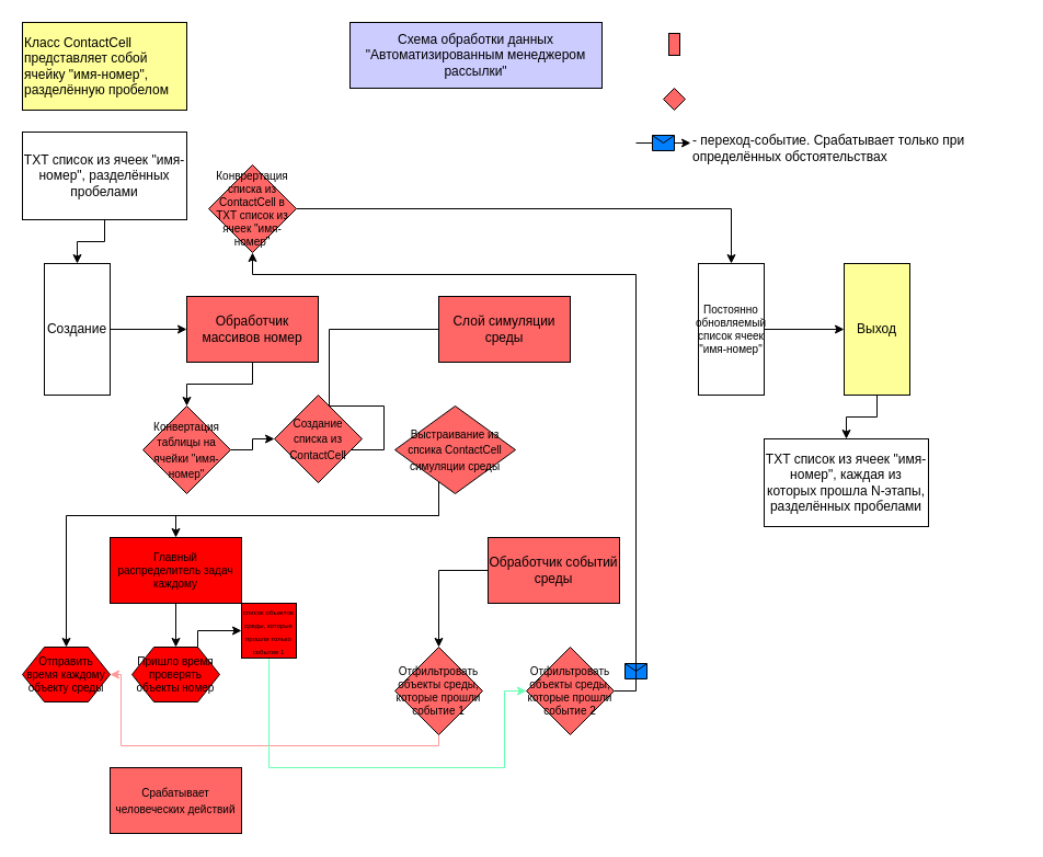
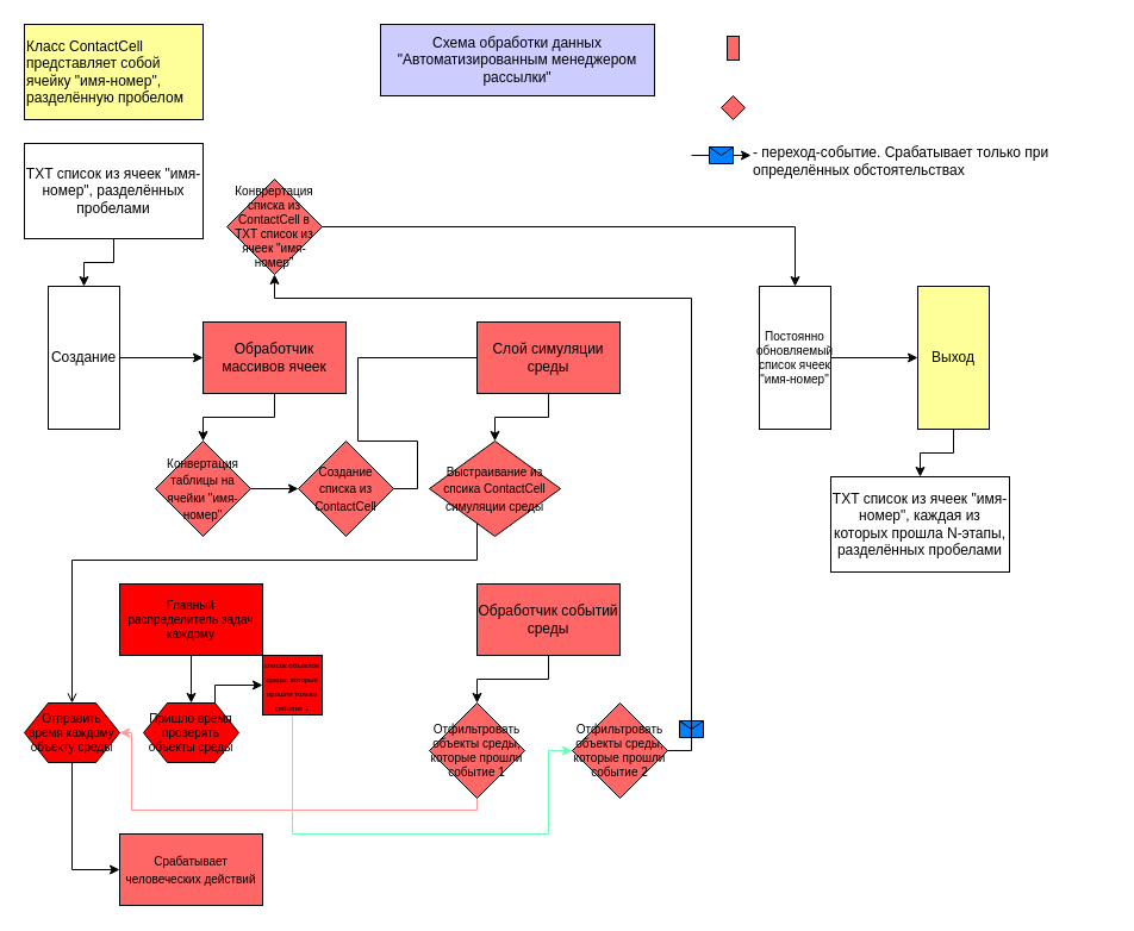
  <mxCell id="0" />
  <mxCell id="1" parent="0" />
  <mxCell id="2" value="Схема обработки данных &quot;Автоматизированным менеджером рассылки&quot;" style="text;html=1;strokeColor=default;fillColor=#CCCCFF;align=center;verticalAlign=middle;whiteSpace=wrap;rounded=0;" vertex="1" parent="1"><mxGeometry x="319" width="230" height="60" as="geometry" y="20" /></mxCell>
  <mxCell id="3" style="edgeStyle=orthogonalEdgeStyle;rounded=0;orthogonalLoop=1;jettySize=auto;html=1;entryX=0;entryY=0.5;entryDx=0;entryDy=0;" edge="1" parent="1" source="4" target="12"><mxGeometry relative="1" as="geometry" /></mxCell>
  <mxCell id="4" value="Создание" style="rounded=0;whiteSpace=wrap;html=1;" vertex="1" parent="1"><mxGeometry x="40" y="240" width="60" height="120" as="geometry" /></mxCell>
  <mxCell id="5" style="edgeStyle=orthogonalEdgeStyle;rounded=0;orthogonalLoop=1;jettySize=auto;html=1;entryX=0.5;entryY=0;entryDx=0;entryDy=0;" edge="1" parent="1" source="6" target="9"><mxGeometry relative="1" as="geometry" /></mxCell>
  <mxCell id="6" value="Выход" style="rounded=0;whiteSpace=wrap;html=1;fillColor=#ffff99;" vertex="1" parent="1"><mxGeometry x="770" y="240" width="60" height="120" as="geometry" /></mxCell>
  <mxCell id="7" style="edgeStyle=orthogonalEdgeStyle;rounded=0;orthogonalLoop=1;jettySize=auto;html=1;entryX=0.5;entryY=0;entryDx=0;entryDy=0;" edge="1" parent="1" source="8" target="4"><mxGeometry relative="1" as="geometry"><Array as="points"><mxPoint x="95" y="220" /><mxPoint x="70" y="220" /></Array></mxGeometry></mxCell>
  <mxCell id="8" value="TXT список из ячеек &quot;имя-номер&quot;, разделённых пробелами" style="rounded=0;whiteSpace=wrap;html=1;" vertex="1" parent="1"><mxGeometry y="120" width="150" height="80" as="geometry" x="20" /></mxCell>
  <mxCell id="9" value="TXT список из ячеек &quot;имя-номер&quot;, каждая из которых прошла N-этапы, разделённых пробелами" style="rounded=0;whiteSpace=wrap;html=1;" vertex="1" parent="1"><mxGeometry x="697" y="400" width="150" height="80" as="geometry" /></mxCell>
  <mxCell id="10" value="Класс ContactCell представляет собой ячейку &quot;имя-номер&quot;, разделённую пробелом" style="rounded=0;whiteSpace=wrap;html=1;align=left;gradientColor=none;fillColor=#FFFF99;" vertex="1" parent="1"><mxGeometry width="150" height="80" as="geometry" x="20" y="20" /></mxCell>
  <mxCell id="11" style="edgeStyle=orthogonalEdgeStyle;rounded=0;orthogonalLoop=1;jettySize=auto;html=1;fontSize=10;" edge="1" parent="1" source="12" target="16"><mxGeometry relative="1" as="geometry" /></mxCell>
- <mxCell id="12" value="Обработчик массивов номер" style="rounded=0;whiteSpace=wrap;html=1;strokeColor=default;fillColor=#FF6666;gradientColor=none;" vertex="1" parent="1"><mxGeometry x="170" y="270" width="120" height="60" as="geometry" /></mxCell>
+ <mxCell id="12" value="Обработчик массивов ячеек" style="rounded=0;whiteSpace=wrap;html=1;strokeColor=default;fillColor=#FF6666;gradientColor=none;" vertex="1" parent="1"><mxGeometry x="170" y="270" width="120" height="60" as="geometry" /></mxCell>
  <mxCell id="13" value="" style="rounded=0;whiteSpace=wrap;html=1;strokeColor=default;fillColor=#FF6666;gradientColor=none;" vertex="1" parent="1"><mxGeometry x="610" y="30" width="10" height="20" as="geometry" /></mxCell>
  <mxCell id="14" value="" style="rhombus;whiteSpace=wrap;html=1;strokeColor=default;fillColor=#FF6666;gradientColor=none;" vertex="1" parent="1"><mxGeometry x="605" y="80" width="20" height="20" as="geometry" /></mxCell>
  <mxCell id="15" style="edgeStyle=orthogonalEdgeStyle;rounded=0;orthogonalLoop=1;jettySize=auto;html=1;fontSize=10;" edge="1" parent="1" source="16" target="18"><mxGeometry relative="1" as="geometry" /></mxCell>
  <mxCell id="16" value="&lt;font style=&quot;font-size: 10px;&quot;&gt;Конвертация таблицы на ячейки &quot;имя-номер&quot;&lt;/font&gt;" style="rhombus;whiteSpace=wrap;html=1;strokeColor=default;fillColor=#FF6666;gradientColor=none;" vertex="1" parent="1"><mxGeometry x="130" y="370" width="80" height="80" as="geometry" /></mxCell>
  <mxCell id="17" style="edgeStyle=orthogonalEdgeStyle;rounded=0;orthogonalLoop=1;jettySize=auto;html=1;fontSize=10;entryX=0;entryY=0.5;entryDx=0;entryDy=0;endArrow=none;" edge="1" parent="1" source="18" target="20"><mxGeometry relative="1" as="geometry"><mxPoint x="310" y="300" as="targetPoint" /><Array as="points"><mxPoint x="350" y="410" /><mxPoint x="350" y="370" /><mxPoint x="300" y="370" /><mxPoint x="300" y="300" /></Array></mxGeometry></mxCell>
- <mxCell id="18" value="&lt;font style=&quot;font-size: 10px;&quot;&gt;Создание списка из ContactCell&lt;/font&gt;" style="rhombus;whiteSpace=wrap;html=1;strokeColor=default;fillColor=#FF6666;gradientColor=none;" vertex="1" parent="1"><mxGeometry x="250" y="360" width="80" height="80" as="geometry" /></mxCell>
+ <mxCell id="18" value="&lt;font style=&quot;font-size: 10px;&quot;&gt;Создание списка из ContactCell&lt;/font&gt;" style="rhombus;whiteSpace=wrap;html=1;strokeColor=default;fillColor=#FF6666;gradientColor=none;" vertex="1" parent="1"><mxGeometry x="250" y="370" width="80" height="80" as="geometry" /></mxCell>
+ <mxCell id="19" style="edgeStyle=orthogonalEdgeStyle;rounded=0;orthogonalLoop=1;jettySize=auto;html=1;entryX=0.5;entryY=0;entryDx=0;entryDy=0;fontSize=10;" edge="1" parent="1" source="20" target="27"><mxGeometry relative="1" as="geometry" /></mxCell>
  <mxCell id="20" value="&lt;font style=&quot;font-size: 12px;&quot;&gt;Слой симуляции среды&lt;/font&gt;" style="rounded=0;whiteSpace=wrap;html=1;strokeColor=default;fontSize=10;fillColor=#FF6666;gradientColor=none;" vertex="1" parent="1"><mxGeometry x="400" y="270" width="120" height="60" as="geometry" /></mxCell>
  <mxCell id="21" value="" style="endArrow=classic;html=1;rounded=0;fontSize=10;" edge="1" parent="1"><mxGeometry relative="1" as="geometry"><mxPoint x="580" y="130" as="sourcePoint" /><mxPoint x="630" y="130" as="targetPoint" /></mxGeometry></mxCell>
  <mxCell id="22" value="" style="shape=message;html=1;outlineConnect=0;strokeColor=default;fontSize=10;fillColor=#007FFF;gradientColor=none;" vertex="1" parent="21"><mxGeometry width="20" height="14" relative="1" as="geometry"><mxPoint x="-10" y="-7" as="offset" /></mxGeometry></mxCell>
  <mxCell id="23" value="" style="shape=message;html=1;outlineConnect=0;strokeColor=default;fontSize=10;fillColor=#007FFF;gradientColor=none;" vertex="1" parent="21"><mxGeometry width="20" height="14" relative="1" as="geometry"><mxPoint x="-35" y="475" as="offset" /></mxGeometry></mxCell>
  <mxCell id="24" value="&lt;font style=&quot;font-size: 12px;&quot;&gt;- переход-событие. Срабатывает только при определённых обстоятельствах&lt;/font&gt;" style="text;html=1;strokeColor=none;fillColor=none;align=left;verticalAlign=middle;whiteSpace=wrap;rounded=0;fontSize=10;" vertex="1" parent="1"><mxGeometry x="630" y="120" width="300" height="30" as="geometry" /></mxCell>
- <mxCell id="25" style="edgeStyle=orthogonalEdgeStyle;rounded=0;orthogonalLoop=1;jettySize=auto;html=1;entryX=0.5;entryY=0;entryDx=0;entryDy=0;fontSize=10;" edge="1" parent="1" source="27" target="40"><mxGeometry relative="1" as="geometry"><Array as="points"><mxPoint x="400" y="470" /><mxPoint x="60" y="470" /></Array></mxGeometry></mxCell>
- <mxCell id="26" style="edgeStyle=orthogonalEdgeStyle;rounded=0;orthogonalLoop=1;jettySize=auto;html=1;entryX=0.5;entryY=0;entryDx=0;entryDy=0;fontSize=10;" edge="1" parent="1" source="27" target="38"><mxGeometry relative="1" as="geometry"><Array as="points"><mxPoint x="400" y="470" /><mxPoint x="160" y="470" /></Array></mxGeometry></mxCell>
+ <mxCell id="25" style="edgeStyle=orthogonalEdgeStyle;rounded=0;orthogonalLoop=1;jettySize=auto;html=1;entryX=0.5;entryY=0;entryDx=0;entryDy=0;fontSize=10;endArrow=open;" edge="1" parent="1" source="27" target="40"><mxGeometry relative="1" as="geometry"><Array as="points"><mxPoint x="400" y="470" /><mxPoint x="60" y="470" /></Array></mxGeometry></mxCell>
  <mxCell id="27" value="&lt;font style=&quot;font-size: 10px;&quot;&gt;Выстраивание из спсика ContactCell симуляции среды&lt;/font&gt;" style="rhombus;whiteSpace=wrap;html=1;strokeColor=default;fontSize=12;fillColor=#FF6666;gradientColor=none;" vertex="1" parent="1"><mxGeometry x="360" y="370" width="110" height="80" as="geometry" /></mxCell>
  <mxCell id="28" style="edgeStyle=orthogonalEdgeStyle;rounded=0;orthogonalLoop=1;jettySize=auto;html=1;entryX=0.5;entryY=0;entryDx=0;entryDy=0;fontSize=10;" edge="1" parent="1" source="29" target="32"><mxGeometry relative="1" as="geometry" /></mxCell>
- <mxCell id="29" value="&lt;font style=&quot;font-size: 12px;&quot;&gt;Обработчик событий среды&lt;/font&gt;" style="rounded=0;whiteSpace=wrap;html=1;strokeColor=default;fontSize=10;fillColor=#FF6666;gradientColor=none;" vertex="1" parent="1"><mxGeometry x="445" y="490" width="120" height="60" as="geometry" /></mxCell>
+ <mxCell id="29" value="&lt;font style=&quot;font-size: 12px;&quot;&gt;Обработчик событий среды&lt;/font&gt;" style="rounded=0;whiteSpace=wrap;html=1;strokeColor=default;fontSize=10;fillColor=#FF6666;gradientColor=none;" vertex="1" parent="1"><mxGeometry x="400" y="490" width="120" height="60" as="geometry" /></mxCell>
  <mxCell id="30" value="&lt;font style=&quot;font-size: 10px;&quot;&gt;Срабатывает человеческих действий&lt;/font&gt;" style="rounded=0;whiteSpace=wrap;html=1;strokeColor=default;fontSize=12;fillColor=#FF6666;gradientColor=none;" vertex="1" parent="1"><mxGeometry x="100" y="700" width="120" height="60" as="geometry" /></mxCell>
  <mxCell id="31" style="edgeStyle=orthogonalEdgeStyle;rounded=0;orthogonalLoop=1;jettySize=auto;html=1;fontSize=6;entryX=1;entryY=0.5;entryDx=0;entryDy=0;strokeColor=#FF9999;" edge="1" parent="1" source="32" target="40"><mxGeometry relative="1" as="geometry"><mxPoint x="110" y="620" as="targetPoint" /><Array as="points"><mxPoint x="400" y="680" /><mxPoint x="110" y="680" /><mxPoint x="110" y="615" /></Array></mxGeometry></mxCell>
  <mxCell id="32" value="Отфильтровать объекты среды, которые прошли событие 1" style="rhombus;whiteSpace=wrap;html=1;strokeColor=default;fontSize=10;fillColor=#FF6666;gradientColor=none;" vertex="1" parent="1"><mxGeometry x="360" y="590" width="80" height="80" as="geometry" /></mxCell>
  <mxCell id="33" style="edgeStyle=orthogonalEdgeStyle;rounded=0;orthogonalLoop=1;jettySize=auto;html=1;strokeColor=#000000;fontSize=10;entryX=0.5;entryY=1;entryDx=0;entryDy=0;" edge="1" parent="1" source="34" target="46"><mxGeometry relative="1" as="geometry"><Array as="points"><mxPoint x="580" y="630" /><mxPoint x="580" y="250" /><mxPoint x="230" y="250" /></Array></mxGeometry></mxCell>
  <mxCell id="34" value="Отфильтровать объекты среды, которые прошли событие 2" style="rhombus;whiteSpace=wrap;html=1;strokeColor=default;fontSize=10;fillColor=#FF6666;gradientColor=none;" vertex="1" parent="1"><mxGeometry x="480" y="590" width="80" height="80" as="geometry" /></mxCell>
  <mxCell id="35" style="edgeStyle=orthogonalEdgeStyle;rounded=0;orthogonalLoop=1;jettySize=auto;html=1;entryX=0;entryY=0.5;entryDx=0;entryDy=0;fontSize=10;" edge="1" parent="1" source="36" target="6"><mxGeometry relative="1" as="geometry" /></mxCell>
  <mxCell id="36" value="Постоянно обновляемый список ячеек &quot;имя-номер&quot;" style="rounded=0;whiteSpace=wrap;html=1;strokeColor=default;fontSize=10;fillColor=#FFFFFF;gradientColor=none;" vertex="1" parent="1"><mxGeometry x="637" y="240" width="60" height="120" as="geometry" /></mxCell>
  <mxCell id="37" style="edgeStyle=orthogonalEdgeStyle;rounded=0;orthogonalLoop=1;jettySize=auto;html=1;entryX=0.5;entryY=0;entryDx=0;entryDy=0;fontSize=10;" edge="1" parent="1" source="38" target="42"><mxGeometry relative="1" as="geometry" /></mxCell>
  <mxCell id="38" value="Главный распределитель задач каждому" style="rounded=0;whiteSpace=wrap;html=1;strokeColor=default;fontSize=10;fillColor=#FF0000;gradientColor=none;" vertex="1" parent="1"><mxGeometry x="100" y="490" width="120" height="60" as="geometry" /></mxCell>
+ <mxCell id="39" style="edgeStyle=orthogonalEdgeStyle;rounded=0;orthogonalLoop=1;jettySize=auto;html=1;fontSize=10;entryX=0;entryY=0.5;entryDx=0;entryDy=0;" edge="1" parent="1" source="40" target="30"><mxGeometry relative="1" as="geometry"><mxPoint x="120" y="605" as="targetPoint" /><Array as="points"><mxPoint x="60" y="730" /></Array></mxGeometry></mxCell>
  <mxCell id="40" value="Отправить время каждому объекту среды" style="shape=hexagon;perimeter=hexagonPerimeter2;whiteSpace=wrap;html=1;fixedSize=1;strokeColor=default;fontSize=10;fillColor=#FF0000;gradientColor=none;" vertex="1" parent="1"><mxGeometry y="590" width="80" height="50" as="geometry" x="20" /></mxCell>
  <mxCell id="41" style="edgeStyle=orthogonalEdgeStyle;rounded=0;orthogonalLoop=1;jettySize=auto;html=1;entryX=0;entryY=0.5;entryDx=0;entryDy=0;strokeColor=#000000;fontSize=6;" edge="1" parent="1" source="42" target="44"><mxGeometry relative="1" as="geometry"><Array as="points"><mxPoint x="180" y="575" /></Array></mxGeometry></mxCell>
- <mxCell id="42" value="Пришло время проверять объекты номер" style="shape=hexagon;perimeter=hexagonPerimeter2;whiteSpace=wrap;html=1;fixedSize=1;strokeColor=default;fontSize=10;fillColor=#FF0000;gradientColor=none;" vertex="1" parent="1"><mxGeometry x="120" y="590" width="80" height="50" as="geometry" /></mxCell>
+ <mxCell id="42" value="Пришло время проверять объекты среды" style="shape=hexagon;perimeter=hexagonPerimeter2;whiteSpace=wrap;html=1;fixedSize=1;strokeColor=default;fontSize=10;fillColor=#FF0000;gradientColor=none;" vertex="1" parent="1"><mxGeometry x="120" y="590" width="80" height="50" as="geometry" /></mxCell>
  <mxCell id="43" style="edgeStyle=orthogonalEdgeStyle;rounded=0;orthogonalLoop=1;jettySize=auto;html=1;entryX=0;entryY=0.5;entryDx=0;entryDy=0;fontSize=6;strokeColor=#66FFB3;" edge="1" parent="1" source="44" target="34"><mxGeometry relative="1" as="geometry"><Array as="points"><mxPoint x="245" y="700" /><mxPoint x="460" y="700" /><mxPoint x="460" y="630" /></Array></mxGeometry></mxCell>
  <mxCell id="44" value="&lt;font style=&quot;font-size: 6px;&quot;&gt;список объектов среды, которые прошли только событие 1&lt;/font&gt;" style="rounded=0;whiteSpace=wrap;html=1;strokeColor=default;fontSize=10;fillColor=#FF0000;gradientColor=none;" vertex="1" parent="1"><mxGeometry x="220" y="550" width="50" height="50" as="geometry" /></mxCell>
  <mxCell id="45" style="edgeStyle=orthogonalEdgeStyle;rounded=0;orthogonalLoop=1;jettySize=auto;html=1;entryX=0.5;entryY=0;entryDx=0;entryDy=0;strokeColor=#000000;fontSize=10;" edge="1" parent="1" source="46" target="36"><mxGeometry relative="1" as="geometry" /></mxCell>
  <mxCell id="46" value="&lt;font style=&quot;font-size: 10px;&quot;&gt;Конврертация списка из ContactCell в TXT список из ячеек &quot;имя-номер&quot;&lt;/font&gt;" style="rhombus;whiteSpace=wrap;html=1;strokeColor=default;fontSize=6;fillColor=#FF6666;gradientColor=none;" vertex="1" parent="1"><mxGeometry x="190" y="150" width="80" height="80" as="geometry" /></mxCell>
